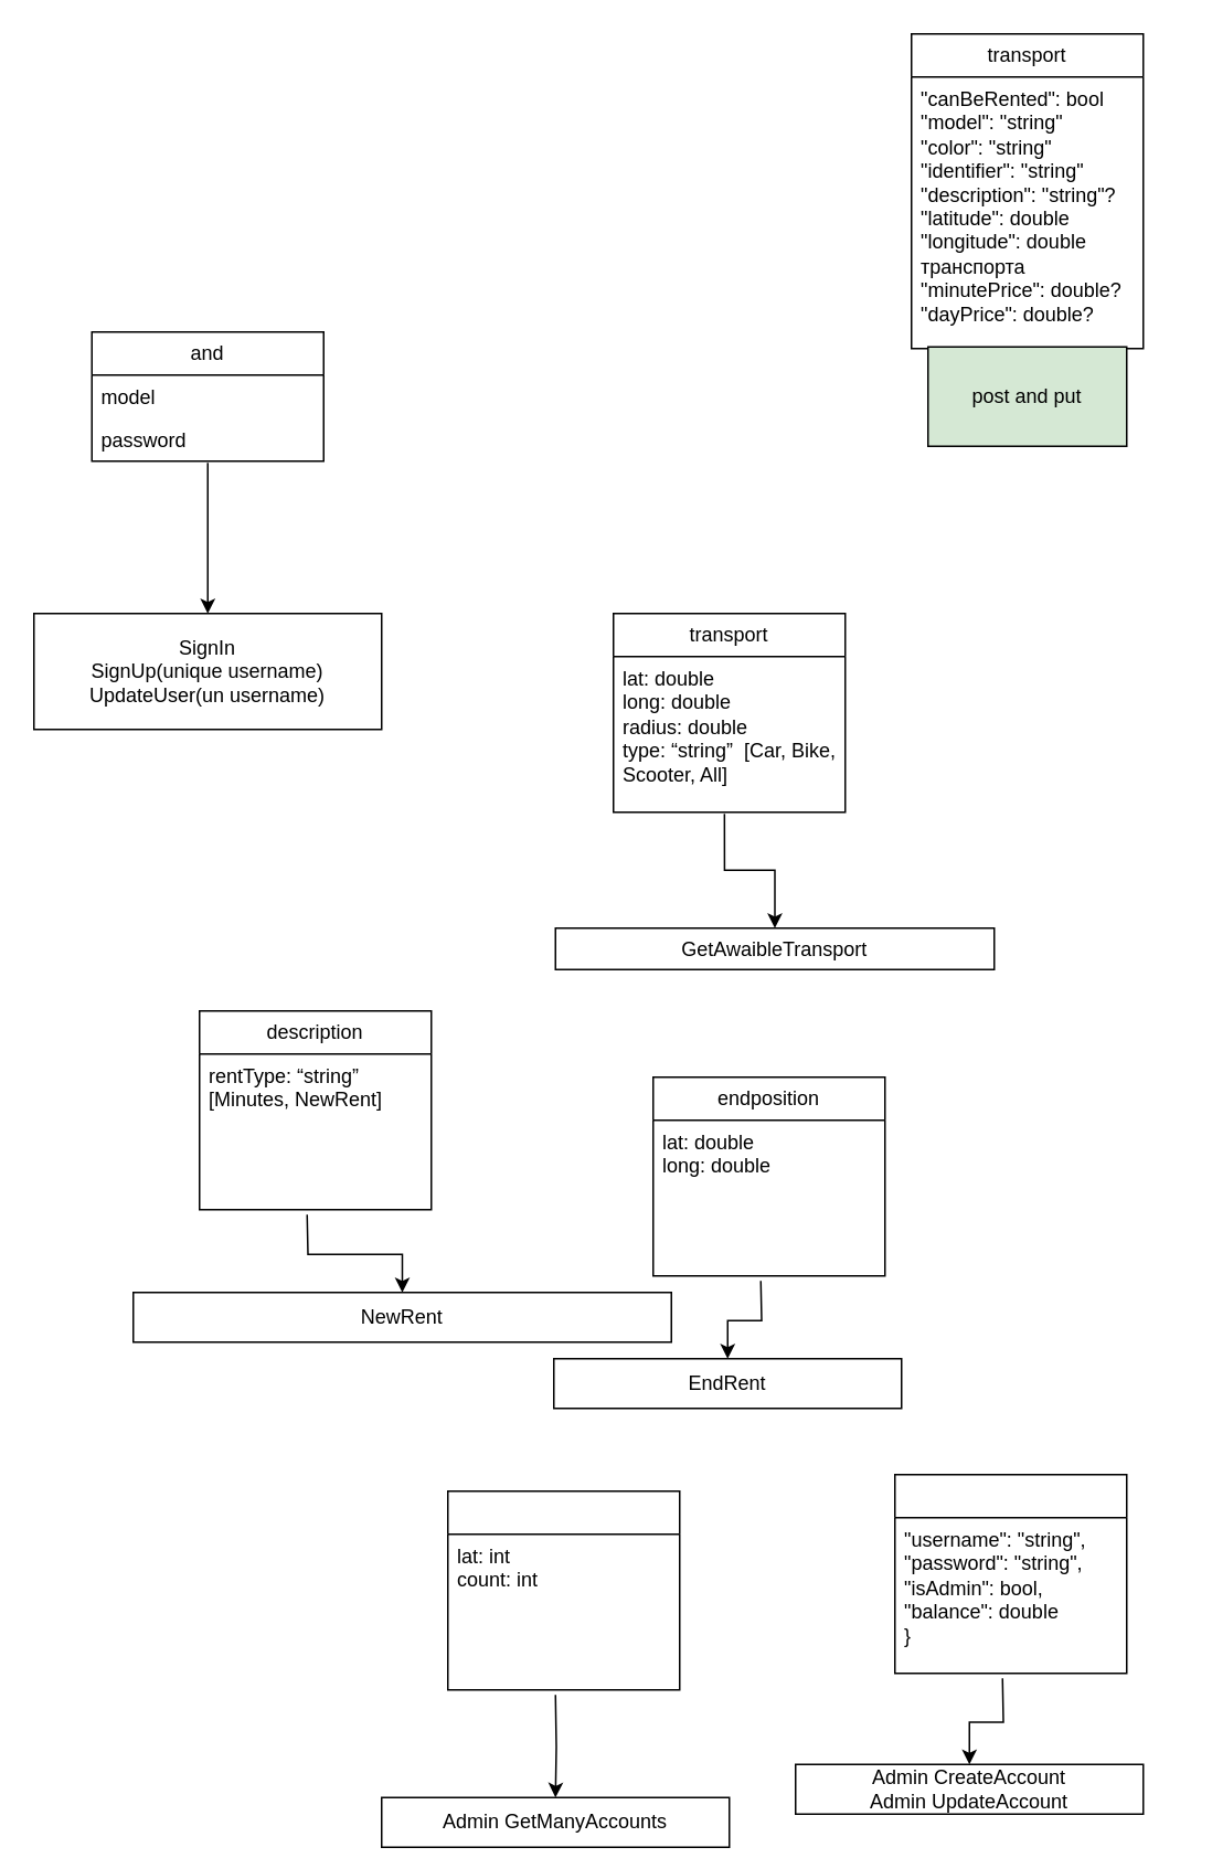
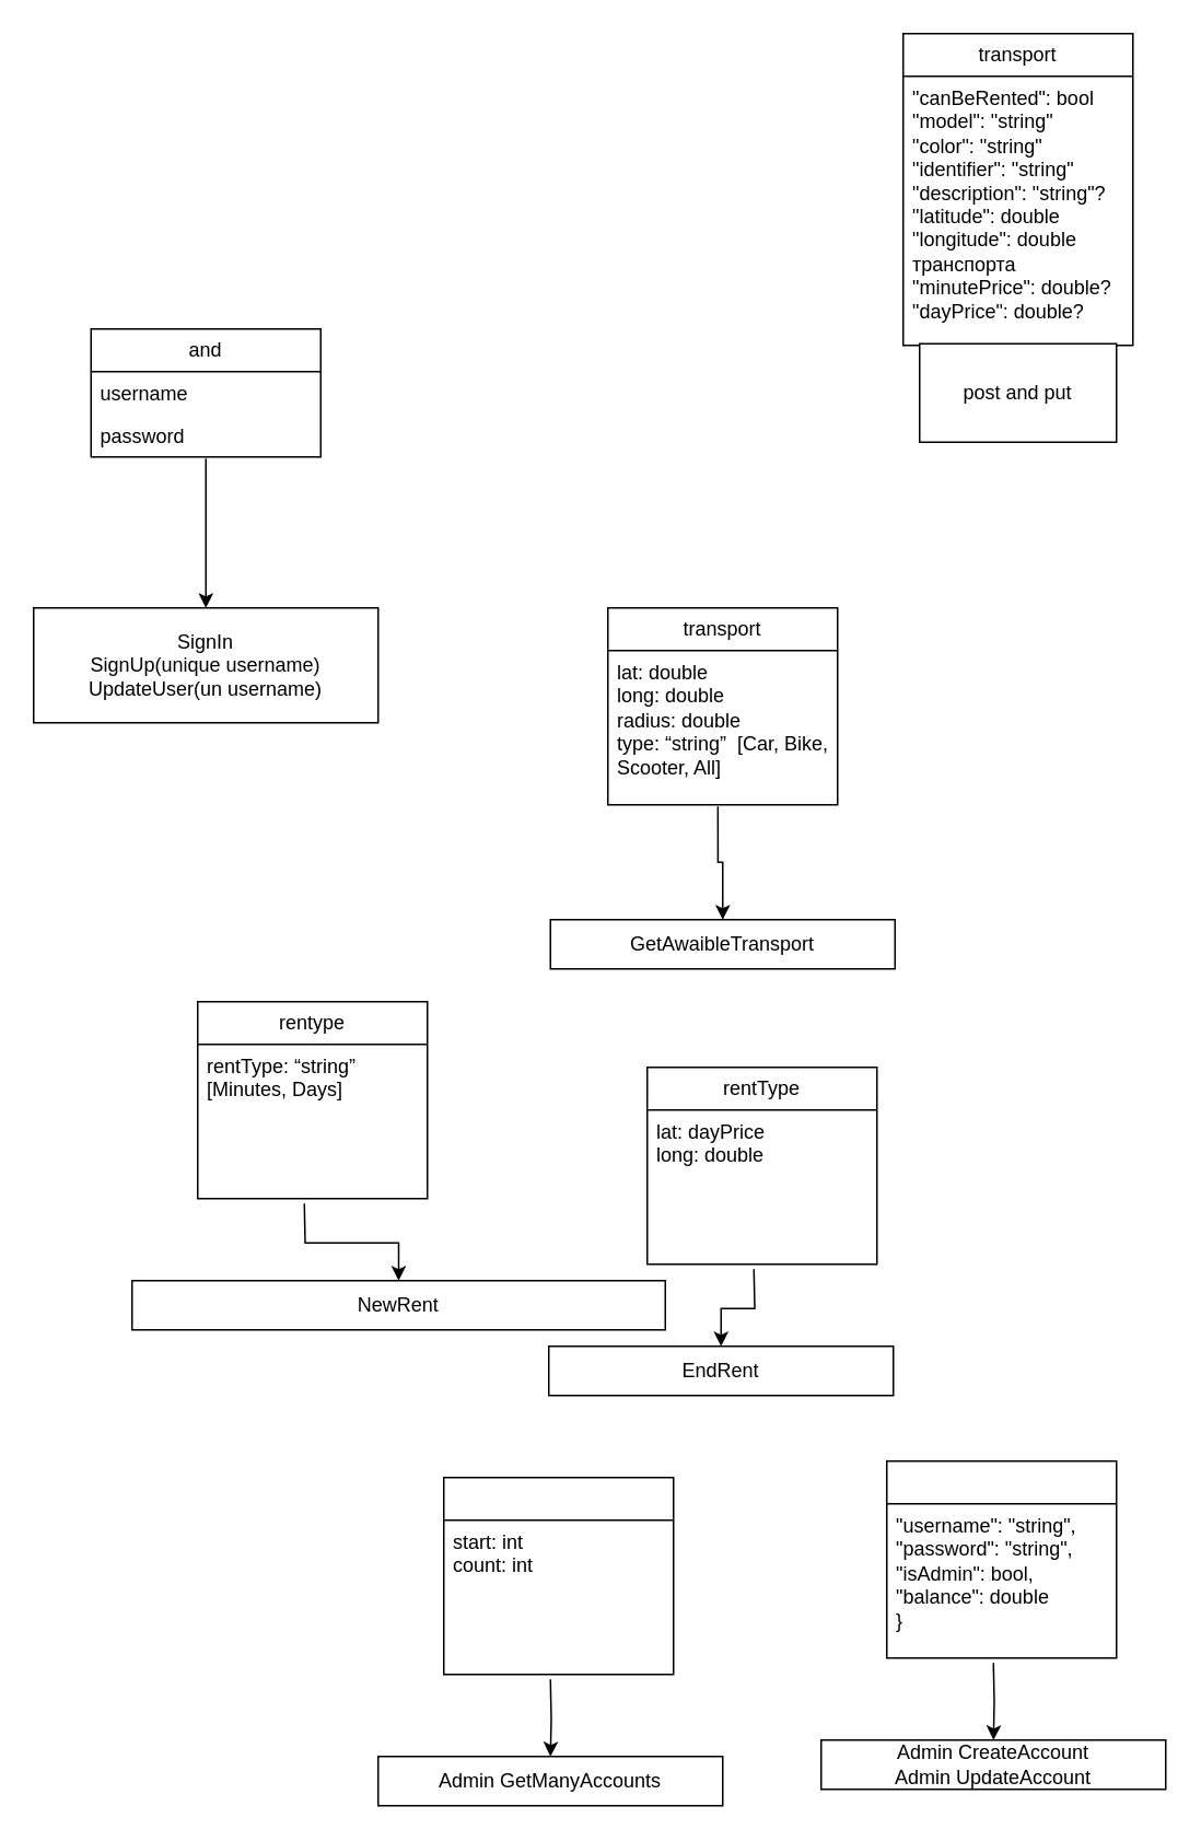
  <mxCell id="0" />
  <mxCell id="1" parent="0" />
  <mxCell id="2" style="edgeStyle=orthogonalEdgeStyle;rounded=0;orthogonalLoop=1;jettySize=auto;html=1;exitX=0.5;exitY=1.038;exitDx=0;exitDy=0;entryX=0.5;entryY=0;entryDx=0;entryDy=0;exitPerimeter=0;" parent="1" source="5" target="6" edge="1"><mxGeometry relative="1" as="geometry" /></mxCell>
  <mxCell id="3" value="and" style="swimlane;fontStyle=0;childLayout=stackLayout;horizontal=1;startSize=26;fillColor=none;horizontalStack=0;resizeParent=1;resizeParentMax=0;resizeLast=0;collapsible=1;marginBottom=0;whiteSpace=wrap;html=1;" parent="1" vertex="1"><mxGeometry x="55" y="200" width="140" height="78" as="geometry" /></mxCell>
- <mxCell id="4" value="model" style="text;strokeColor=none;fillColor=none;align=left;verticalAlign=top;spacingLeft=4;spacingRight=4;overflow=hidden;rotatable=0;points=[[0,0.5],[1,0.5]];portConstraint=eastwest;whiteSpace=wrap;html=1;" parent="3" vertex="1"><mxGeometry y="26" width="140" height="26" as="geometry" /></mxCell>
+ <mxCell id="4" value="username" style="text;strokeColor=none;fillColor=none;align=left;verticalAlign=top;spacingLeft=4;spacingRight=4;overflow=hidden;rotatable=0;points=[[0,0.5],[1,0.5]];portConstraint=eastwest;whiteSpace=wrap;html=1;" parent="3" vertex="1"><mxGeometry y="26" width="140" height="26" as="geometry" /></mxCell>
  <mxCell id="5" value="password" style="text;strokeColor=none;fillColor=none;align=left;verticalAlign=top;spacingLeft=4;spacingRight=4;overflow=hidden;rotatable=0;points=[[0,0.5],[1,0.5]];portConstraint=eastwest;whiteSpace=wrap;html=1;" parent="3" vertex="1"><mxGeometry y="52" width="140" height="26" as="geometry" /></mxCell>
  <mxCell id="6" value="SignIn&lt;br&gt;SignUp(unique username)&lt;br&gt;UpdateUser(un username)" style="whiteSpace=wrap;html=1;" parent="1" vertex="1"><mxGeometry x="20" y="370" width="210" height="70" as="geometry" /></mxCell>
  <mxCell id="7" value="transport" style="swimlane;fontStyle=0;childLayout=stackLayout;horizontal=1;startSize=26;fillColor=none;horizontalStack=0;resizeParent=1;resizeParentMax=0;resizeLast=0;collapsible=1;marginBottom=0;whiteSpace=wrap;html=1;" parent="1" vertex="1"><mxGeometry x="550" y="20" width="140" height="190" as="geometry" /></mxCell>
  <mxCell id="8" value="&quot;canBeRented&quot;: bool&lt;br&gt;&quot;model&quot;: &quot;string&quot;&lt;br&gt;&quot;color&quot;: &quot;string&quot;&lt;br&gt;&quot;identifier&quot;: &quot;string&quot;&lt;br&gt;&quot;description&quot;: &quot;string&quot;?&lt;br&gt;&quot;latitude&quot;: double&lt;br&gt;&quot;longitude&quot;: double транспорта&lt;br&gt;&quot;minutePrice&quot;: double?&lt;br&gt;&quot;dayPrice&quot;: double?&lt;br&gt;" style="text;strokeColor=none;fillColor=none;align=left;verticalAlign=top;spacingLeft=4;spacingRight=4;overflow=hidden;rotatable=0;points=[[0,0.5],[1,0.5]];portConstraint=eastwest;whiteSpace=wrap;html=1;" parent="7" vertex="1"><mxGeometry y="26" width="140" height="164" as="geometry" /></mxCell>
  <mxCell id="9" style="edgeStyle=orthogonalEdgeStyle;rounded=0;orthogonalLoop=1;jettySize=auto;html=1;exitX=0.479;exitY=1.011;exitDx=0;exitDy=0;entryX=0.5;entryY=0;entryDx=0;entryDy=0;exitPerimeter=0;" parent="1" source="11" target="12" edge="1"><mxGeometry relative="1" as="geometry" /></mxCell>
  <mxCell id="10" value="transport" style="swimlane;fontStyle=0;childLayout=stackLayout;horizontal=1;startSize=26;fillColor=none;horizontalStack=0;resizeParent=1;resizeParentMax=0;resizeLast=0;collapsible=1;marginBottom=0;whiteSpace=wrap;html=1;" parent="1" vertex="1"><mxGeometry x="370" y="370" width="140" height="120" as="geometry" /></mxCell>
  <mxCell id="11" value="lat: double&amp;nbsp;&lt;br&gt;long: double&amp;nbsp;&lt;br&gt;radius: double&lt;br&gt;type: “string”&amp;nbsp; [Car, Bike, Scooter, All]" style="text;strokeColor=none;fillColor=none;align=left;verticalAlign=top;spacingLeft=4;spacingRight=4;overflow=hidden;rotatable=0;points=[[0,0.5],[1,0.5]];portConstraint=eastwest;whiteSpace=wrap;html=1;" parent="10" vertex="1"><mxGeometry y="26" width="140" height="94" as="geometry" /></mxCell>
- <mxCell id="12" value="GetAwaibleTransport" style="whiteSpace=wrap;html=1;" parent="1" vertex="1"><mxGeometry x="335" y="560" width="265" height="25" as="geometry" /></mxCell>
+ <mxCell id="12" value="GetAwaibleTransport" style="whiteSpace=wrap;html=1;" parent="1" vertex="1"><mxGeometry x="335" y="560" width="210" height="30" as="geometry" /></mxCell>
  <mxCell id="13" style="edgeStyle=orthogonalEdgeStyle;rounded=0;orthogonalLoop=1;jettySize=auto;html=1;entryX=0.5;entryY=0;entryDx=0;entryDy=0;" parent="1" target="16" edge="1"><mxGeometry relative="1" as="geometry"><mxPoint x="185" y="733" as="sourcePoint" /></mxGeometry></mxCell>
- <mxCell id="14" value="description" style="swimlane;fontStyle=0;childLayout=stackLayout;horizontal=1;startSize=26;fillColor=none;horizontalStack=0;resizeParent=1;resizeParentMax=0;resizeLast=0;collapsible=1;marginBottom=0;whiteSpace=wrap;html=1;" parent="1" vertex="1"><mxGeometry x="120" y="610" width="140" height="120" as="geometry" /></mxCell>
- <mxCell id="15" value="rentType: “string” [Minutes, NewRent]&amp;nbsp;" style="text;strokeColor=none;fillColor=none;align=left;verticalAlign=top;spacingLeft=4;spacingRight=4;overflow=hidden;rotatable=0;points=[[0,0.5],[1,0.5]];portConstraint=eastwest;whiteSpace=wrap;html=1;" parent="14" vertex="1"><mxGeometry y="26" width="140" height="94" as="geometry" /></mxCell>
+ <mxCell id="14" value="rentype" style="swimlane;fontStyle=0;childLayout=stackLayout;horizontal=1;startSize=26;fillColor=none;horizontalStack=0;resizeParent=1;resizeParentMax=0;resizeLast=0;collapsible=1;marginBottom=0;whiteSpace=wrap;html=1;" parent="1" vertex="1"><mxGeometry x="120" y="610" width="140" height="120" as="geometry" /></mxCell>
+ <mxCell id="15" value="rentType: “string” [Minutes, Days]&amp;nbsp;" style="text;strokeColor=none;fillColor=none;align=left;verticalAlign=top;spacingLeft=4;spacingRight=4;overflow=hidden;rotatable=0;points=[[0,0.5],[1,0.5]];portConstraint=eastwest;whiteSpace=wrap;html=1;" parent="14" vertex="1"><mxGeometry y="26" width="140" height="94" as="geometry" /></mxCell>
  <mxCell id="16" value="NewRent" style="whiteSpace=wrap;html=1;" parent="1" vertex="1"><mxGeometry x="80" y="780" width="325" height="30" as="geometry" /></mxCell>
  <mxCell id="17" style="edgeStyle=orthogonalEdgeStyle;rounded=0;orthogonalLoop=1;jettySize=auto;html=1;entryX=0.5;entryY=0;entryDx=0;entryDy=0;" parent="1" target="20" edge="1"><mxGeometry relative="1" as="geometry"><mxPoint x="459" y="773" as="sourcePoint" /></mxGeometry></mxCell>
- <mxCell id="18" value="endposition" style="swimlane;fontStyle=0;childLayout=stackLayout;horizontal=1;startSize=26;fillColor=none;horizontalStack=0;resizeParent=1;resizeParentMax=0;resizeLast=0;collapsible=1;marginBottom=0;whiteSpace=wrap;html=1;" parent="1" vertex="1"><mxGeometry x="394" y="650" width="140" height="120" as="geometry" /></mxCell>
- <mxCell id="19" value="lat: double&lt;br&gt;long: double" style="text;strokeColor=none;fillColor=none;align=left;verticalAlign=top;spacingLeft=4;spacingRight=4;overflow=hidden;rotatable=0;points=[[0,0.5],[1,0.5]];portConstraint=eastwest;whiteSpace=wrap;html=1;" parent="18" vertex="1"><mxGeometry y="26" width="140" height="94" as="geometry" /></mxCell>
+ <mxCell id="18" value="rentType" style="swimlane;fontStyle=0;childLayout=stackLayout;horizontal=1;startSize=26;fillColor=none;horizontalStack=0;resizeParent=1;resizeParentMax=0;resizeLast=0;collapsible=1;marginBottom=0;whiteSpace=wrap;html=1;" parent="1" vertex="1"><mxGeometry x="394" y="650" width="140" height="120" as="geometry" /></mxCell>
+ <mxCell id="19" value="lat: dayPrice&lt;br&gt;long: double" style="text;strokeColor=none;fillColor=none;align=left;verticalAlign=top;spacingLeft=4;spacingRight=4;overflow=hidden;rotatable=0;points=[[0,0.5],[1,0.5]];portConstraint=eastwest;whiteSpace=wrap;html=1;" parent="18" vertex="1"><mxGeometry y="26" width="140" height="94" as="geometry" /></mxCell>
  <mxCell id="20" value="EndRent" style="whiteSpace=wrap;html=1;" parent="1" vertex="1"><mxGeometry x="334" y="820" width="210" height="30" as="geometry" /></mxCell>
  <mxCell id="21" style="edgeStyle=orthogonalEdgeStyle;rounded=0;orthogonalLoop=1;jettySize=auto;html=1;entryX=0.5;entryY=0;entryDx=0;entryDy=0;" parent="1" target="24" edge="1"><mxGeometry relative="1" as="geometry"><mxPoint x="335" y="1023" as="sourcePoint" /></mxGeometry></mxCell>
  <mxCell id="22" value="" style="swimlane;fontStyle=0;childLayout=stackLayout;horizontal=1;startSize=26;fillColor=none;horizontalStack=0;resizeParent=1;resizeParentMax=0;resizeLast=0;collapsible=1;marginBottom=0;whiteSpace=wrap;html=1;" parent="1" vertex="1"><mxGeometry x="270" y="900" width="140" height="120" as="geometry" /></mxCell>
- <mxCell id="23" value="lat: int&lt;br&gt;count: int" style="text;strokeColor=none;fillColor=none;align=left;verticalAlign=top;spacingLeft=4;spacingRight=4;overflow=hidden;rotatable=0;points=[[0,0.5],[1,0.5]];portConstraint=eastwest;whiteSpace=wrap;html=1;" parent="22" vertex="1"><mxGeometry y="26" width="140" height="94" as="geometry" /></mxCell>
- <mxCell id="24" value="Admin GetManyAccounts" style="whiteSpace=wrap;html=1;" parent="1" vertex="1"><mxGeometry x="230" y="1085" width="210" height="30" as="geometry" /></mxCell>
+ <mxCell id="23" value="start: int&lt;br&gt;count: int" style="text;strokeColor=none;fillColor=none;align=left;verticalAlign=top;spacingLeft=4;spacingRight=4;overflow=hidden;rotatable=0;points=[[0,0.5],[1,0.5]];portConstraint=eastwest;whiteSpace=wrap;html=1;" parent="22" vertex="1"><mxGeometry y="26" width="140" height="94" as="geometry" /></mxCell>
+ <mxCell id="24" value="Admin GetManyAccounts" style="whiteSpace=wrap;html=1;" parent="1" vertex="1"><mxGeometry x="230" y="1070" width="210" height="30" as="geometry" /></mxCell>
  <mxCell id="25" style="edgeStyle=orthogonalEdgeStyle;rounded=0;orthogonalLoop=1;jettySize=auto;html=1;entryX=0.5;entryY=0;entryDx=0;entryDy=0;" edge="1" parent="1" target="28"><mxGeometry relative="1" as="geometry"><mxPoint x="605" y="1013" as="sourcePoint" /></mxGeometry></mxCell>
  <mxCell id="26" value="" style="swimlane;fontStyle=0;childLayout=stackLayout;horizontal=1;startSize=26;fillColor=none;horizontalStack=0;resizeParent=1;resizeParentMax=0;resizeLast=0;collapsible=1;marginBottom=0;whiteSpace=wrap;html=1;" vertex="1" parent="1"><mxGeometry x="540" y="890" width="140" height="120" as="geometry" /></mxCell>
  <mxCell id="27" value="&quot;username&quot;: &quot;string&quot;, &quot;password&quot;: &quot;string&quot;,&lt;br&gt;&quot;isAdmin&quot;: bool, &quot;balance&quot;: double&amp;nbsp;&lt;br&gt;}" style="text;strokeColor=none;fillColor=none;align=left;verticalAlign=top;spacingLeft=4;spacingRight=4;overflow=hidden;rotatable=0;points=[[0,0.5],[1,0.5]];portConstraint=eastwest;whiteSpace=wrap;html=1;" vertex="1" parent="26"><mxGeometry y="26" width="140" height="94" as="geometry" /></mxCell>
- <mxCell id="28" value="Admin CreateAccount&lt;br&gt;Admin UpdateAccount" style="whiteSpace=wrap;html=1;" vertex="1" parent="1"><mxGeometry x="480" y="1065" width="210" height="30" as="geometry" /></mxCell>
- <mxCell id="29" value="post and put" style="whiteSpace=wrap;html=1;fillColor=#d5e8d4;" vertex="1" parent="1"><mxGeometry x="560" y="209" width="120" height="60" as="geometry" /></mxCell>
+ <mxCell id="28" value="Admin CreateAccount&lt;br&gt;Admin UpdateAccount" style="whiteSpace=wrap;html=1;" vertex="1" parent="1"><mxGeometry x="500" y="1060" width="210" height="30" as="geometry" /></mxCell>
+ <mxCell id="29" value="post and put" style="whiteSpace=wrap;html=1;" vertex="1" parent="1"><mxGeometry x="560" y="209" width="120" height="60" as="geometry" /></mxCell>
